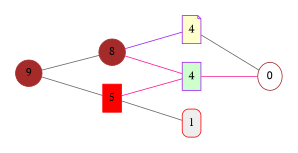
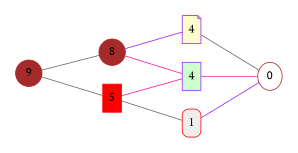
  digraph {
    rankdir=LR
    fontname="PT Serif"
    node [fontname="PT Serif" color=brown shape=box style=filled]
    edge [dir=none labeldistance=1.5 minlen=2 color=gray40 fontname="PT Serif"]
    n1 [label=0 width=.25 shape="" style=""]
    n2 [fillcolor="#EEEEEE" label=1 style="filled,rounded" width=.25 color=red]
    n3 [label=8 shape=circle width=.25]
    n4 [fillcolor="#CCFFCC" label=4 width=.25 color=purple]
    n5 [fillcolor="#FFFFCC" label=4 shape=note width=.25 color=purple]
    n6 [label=5 width=.25 color=red]
    n7 [label=9 shape=circle width=.25]
    subgraph cluster_1 {
      color=transparent
      n1
    }
    subgraph cluster_2 {
      color=transparent
      n2
    }
    subgraph cluster_3 {
      color=transparent
      n3
    }
    subgraph cluster_4 {
      color=transparent
      n4
    }
    subgraph cluster_5 {
      color=transparent
      n5
    }
    subgraph cluster_6 {
      color=transparent
      n6
    }
    subgraph cluster_7 {
      color=transparent
      n7
    }
+   n2 -> n1 [color=purple]
    n3 -> n4 [color=deeppink]
    n3 -> n5 [color=purple]
    n4 -> n1 [color=deeppink]
    n5 -> n1
    n6 -> n2
    n6 -> n4 [color=deeppink]
    n7 -> n3
    n7 -> n6
  }
